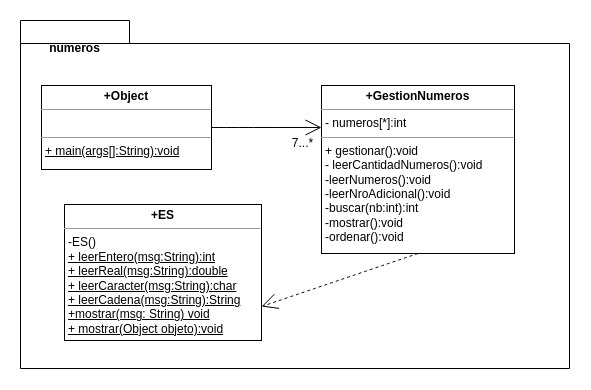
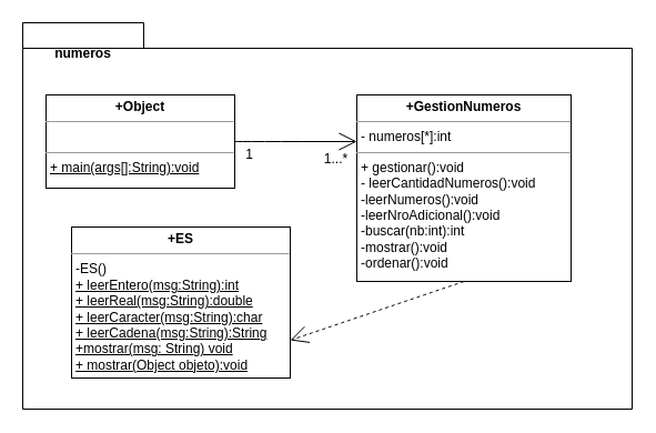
  <mxCell id="0" />
  <mxCell id="1" parent="0" />
  <mxCell id="2" value="&lt;p style=&quot;line-height: 0;&quot;&gt;&lt;br&gt;&lt;/p&gt;" style="shape=folder;fontStyle=1;spacingTop=10;tabWidth=109;tabHeight=23;tabPosition=left;html=1;hachureGap=4;align=left;" parent="1" vertex="1"><mxGeometry x="20" y="20" width="549" height="348" as="geometry" /></mxCell>
  <mxCell id="3" value="&lt;b&gt;numeros&lt;/b&gt;" style="text;html=1;align=center;verticalAlign=middle;resizable=0;points=[];autosize=1;strokeColor=none;fillColor=none;hachureGap=4;fontSize=12;" parent="1" vertex="1"><mxGeometry x="39" y="35" width="69" height="26" as="geometry" /></mxCell>
  <mxCell id="4" value="&lt;p style=&quot;margin:0px;margin-top:4px;text-align:center;&quot;&gt;&lt;b&gt;+Object&lt;/b&gt;&lt;/p&gt;&lt;hr size=&quot;1&quot;&gt;&lt;p style=&quot;margin:0px;margin-left:4px;&quot;&gt;&lt;br&gt;&lt;/p&gt;&lt;hr size=&quot;1&quot;&gt;&lt;p style=&quot;margin:0px;margin-left:4px;&quot;&gt;&lt;u&gt;+ main(args[]:String):void&lt;/u&gt;&lt;br&gt;&lt;/p&gt;" style="verticalAlign=top;align=left;overflow=fill;fontSize=12;fontFamily=Helvetica;html=1;hachureGap=4;" parent="1" vertex="1"><mxGeometry x="41" y="85" width="170" height="84" as="geometry" /></mxCell>
  <mxCell id="5" style="edgeStyle=none;curved=1;rounded=0;orthogonalLoop=1;jettySize=auto;html=1;exitX=0.5;exitY=1;exitDx=0;exitDy=0;entryX=1;entryY=0.75;entryDx=0;entryDy=0;fontSize=12;endArrow=open;endFill=0;startSize=14;endSize=14;sourcePerimeterSpacing=8;targetPerimeterSpacing=8;dashed=1;" edge="1" parent="1" source="6" target="7"><mxGeometry relative="1" as="geometry" /></mxCell>
  <mxCell id="6" value="&lt;p style=&quot;margin:0px;margin-top:4px;text-align:center;&quot;&gt;&lt;b&gt;+GestionNumeros&lt;/b&gt;&lt;/p&gt;&lt;hr size=&quot;1&quot;&gt;&lt;p style=&quot;margin:0px;margin-left:4px;&quot;&gt;- numeros[*]:int&lt;/p&gt;&lt;hr size=&quot;1&quot;&gt;&lt;p style=&quot;margin:0px;margin-left:4px;&quot;&gt;+ gestionar():void&lt;br&gt;&lt;/p&gt;&lt;p style=&quot;margin:0px;margin-left:4px;&quot;&gt;- leerCantidadNumeros():void&lt;/p&gt;&lt;p style=&quot;margin:0px;margin-left:4px;&quot;&gt;-leerNumeros():void&lt;/p&gt;&lt;p style=&quot;margin:0px;margin-left:4px;&quot;&gt;-leerNroAdicional():void&lt;/p&gt;&lt;p style=&quot;margin:0px;margin-left:4px;&quot;&gt;-buscar(nb:int):int&lt;/p&gt;&lt;p style=&quot;margin:0px;margin-left:4px;&quot;&gt;-mostrar():void&lt;/p&gt;&lt;p style=&quot;margin:0px;margin-left:4px;&quot;&gt;-ordenar():void&lt;/p&gt;" style="verticalAlign=top;align=left;overflow=fill;fontSize=12;fontFamily=Helvetica;html=1;hachureGap=4;" parent="1" vertex="1"><mxGeometry x="321" y="85" width="193" height="168" as="geometry" /></mxCell>
  <mxCell id="7" value="&lt;p style=&quot;margin:0px;margin-top:4px;text-align:center;&quot;&gt;&lt;b&gt;+ES&lt;/b&gt;&lt;/p&gt;&lt;hr size=&quot;1&quot;&gt;&lt;p style=&quot;margin:0px;margin-left:4px;&quot;&gt;&lt;span style=&quot;background-color: initial;&quot;&gt;-ES()&lt;/span&gt;&lt;/p&gt;&lt;p style=&quot;margin:0px;margin-left:4px;&quot;&gt;&lt;u&gt;+ leerEntero(msg:String):int&lt;/u&gt;&lt;/p&gt;&lt;p style=&quot;margin:0px;margin-left:4px;&quot;&gt;&lt;u&gt;+ leerReal(msg:String):double&lt;/u&gt;&lt;/p&gt;&lt;p style=&quot;margin:0px;margin-left:4px;&quot;&gt;&lt;u&gt;+ leerCaracter(msg:String):char&lt;/u&gt;&lt;/p&gt;&lt;p style=&quot;margin:0px;margin-left:4px;&quot;&gt;&lt;u&gt;+ leerCadena(msg:String):String&lt;/u&gt;&lt;/p&gt;&lt;p style=&quot;margin:0px;margin-left:4px;&quot;&gt;&lt;u&gt;+mostrar(msg: String) void&lt;/u&gt;&lt;/p&gt;&lt;p style=&quot;margin:0px;margin-left:4px;&quot;&gt;&lt;u&gt;+ mostrar(Object objeto):void&lt;/u&gt;&lt;/p&gt;" style="verticalAlign=top;align=left;overflow=fill;fontSize=12;fontFamily=Helvetica;html=1;hachureGap=4;" vertex="1" parent="1"><mxGeometry x="64" y="204" width="197" height="136" as="geometry" /></mxCell>
  <mxCell id="8" value="" style="endArrow=open;html=1;rounded=0;fontSize=12;startSize=14;endSize=14;sourcePerimeterSpacing=8;targetPerimeterSpacing=8;curved=1;exitX=1;exitY=0.5;exitDx=0;exitDy=0;entryX=0;entryY=0.25;entryDx=0;entryDy=0;endFill=0;" edge="1" parent="1" source="4" target="6"><mxGeometry width="50" height="50" relative="1" as="geometry"><mxPoint x="495" y="330" as="sourcePoint" /><mxPoint x="545" y="280" as="targetPoint" /></mxGeometry></mxCell>
- <mxCell id="10" value="7...*" style="text;html=1;align=center;verticalAlign=middle;resizable=0;points=[];autosize=1;strokeColor=none;fillColor=none;hachureGap=4;fontSize=12;" vertex="1" parent="1"><mxGeometry x="282" y="130" width="39" height="26" as="geometry" /></mxCell>
+ <mxCell id="9" value="1" style="text;html=1;align=center;verticalAlign=middle;resizable=0;points=[];autosize=1;strokeColor=none;fillColor=none;hachureGap=4;fontSize=12;" vertex="1" parent="1"><mxGeometry x="211" y="126" width="25" height="26" as="geometry" /></mxCell>
+ <mxCell id="10" value="1...*" style="text;html=1;align=center;verticalAlign=middle;resizable=0;points=[];autosize=1;strokeColor=none;fillColor=none;hachureGap=4;fontSize=12;" vertex="1" parent="1"><mxGeometry x="282" y="130" width="39" height="26" as="geometry" /></mxCell>
